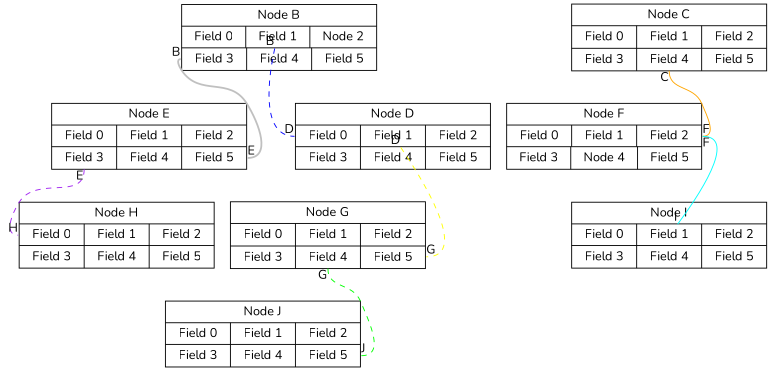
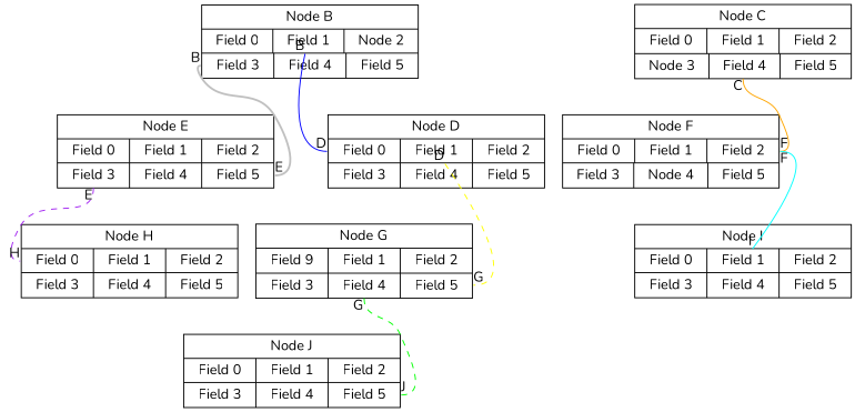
  digraph {
    fontname=Nunito
    rankdir=TB
    node [fillcolor=white fontcolor=black fontname=Nunito fontsize=14 shape=record style=filled]
    edge [arrowsize=1.0 dir=none fontname=Nunito headport=f5 style=solid taillabel=B tailport=f1 weight=1.0]
    n1 [height=1 label="{Node B|{<f0> Field 0|<f1> Field 1|<f2> Node 2}| {<f3> Field 3|<f4> Field 4|<f5> Field 5}}" width=3]
    n2 [height=1 label="{Node D|{<f0> Field 0|<f1> Field 1|<f2> Field 2}| {<f3> Field 3|<f4> Field 4|<f5> Field 5}}" width=3]
    n3 [height=1 label="{Node E|{<f0> Field 0|<f1> Field 1|<f2> Field 2}| {<f3> Field 3|<f4> Field 4|<f5> Field 5}}" width=3]
-   n4 [height=1 label="{Node C|{<f0> Field 0|<f1> Field 1|<f2> Field 2}| {<f3> Field 3|<f4> Field 4|<f5> Field 5}}" width=3]
+   n4 [height=1 label="{Node C|{<f0> Field 0|<f1> Field 1|<f2> Field 2}| {<f3> Node 3|<f4> Field 4|<f5> Field 5}}" width=3]
    n5 [height=1 label="{Node F|{<f0> Field 0|<f1> Field 1|<f2> Field 2}| {<f3> Field 3|<f4> Node 4|<f5> Field 5}}" width=3]
-   n6 [height=1 label="{Node G|{<f0> Field 0|<f1> Field 1|<f2> Field 2}| {<f3> Field 3|<f4> Field 4|<f5> Field 5}}" width=3]
+   n6 [height=1 label="{Node G|{<f0> Field 9|<f1> Field 1|<f2> Field 2}| {<f3> Field 3|<f4> Field 4|<f5> Field 5}}" width=3]
    n7 [height=1 label="{Node H|{<f0> Field 0|<f1> Field 1|<f2> Field 2}| {<f3> Field 3|<f4> Field 4|<f5> Field 5}}" width=3]
    n8 [height=1 label="{Node I|{<f0> Field 0|<f1> Field 1|<f2> Field 2}| {<f3> Field 3|<f4> Field 4|<f5> Field 5}}" width=3]
    n9 [height=1 label="{Node J|{<f0> Field 0|<f1> Field 1|<f2> Field 2}| {<f3> Field 3|<f4> Field 4|<f5> Field 5}}" width=3]
-   n1 -> n2 [color=blue headlabel=D headport=f0 style=dashed]
+   n1 -> n2 [color=blue headlabel=D headport=f0]
    n1 -> n3 [arrowsize=1.5 color=gray headlabel=E style=bold tailport=f3 weight=2.5]
    n2 -> n6 [arrowsize=1.5 color=yellow headlabel=G style=dashed taillabel=D weight=2.0]
    n3 -> n7 [color=purple headlabel=H headport=f0 style=dashed taillabel=E tailport=f3]
    n4 -> n5 [color=orange headlabel=F headport=f2 taillabel=C tailport=f4 weight=1.5]
    n5 -> n8 [color=cyan headlabel=I headport=f1 taillabel=F tailport=f2 weight=1.5]
    n6 -> n9 [arrowsize=1.5 color=lime headlabel=J style=dashed taillabel=G tailport=f4 weight=2.0]
  }
